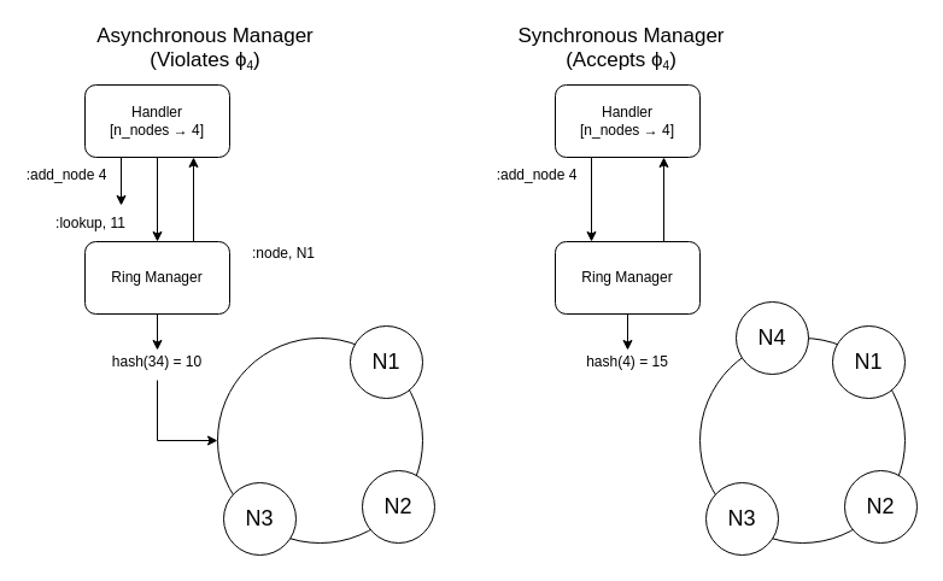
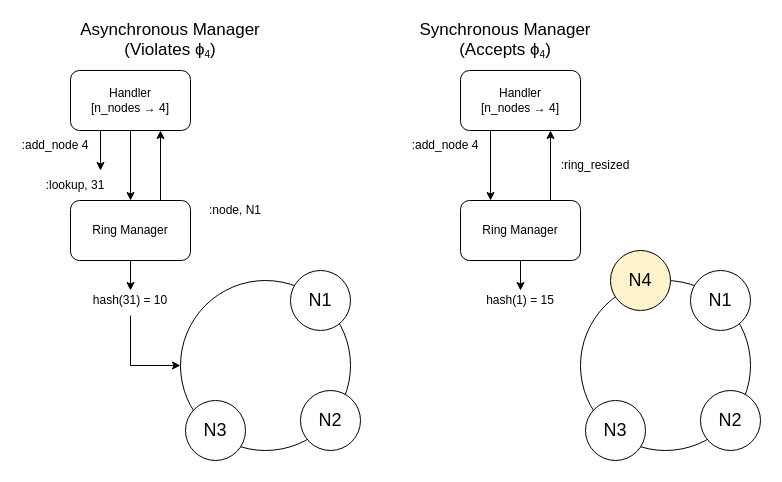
  <mxCell id="0" />
  <mxCell id="1" parent="0" />
  <mxCell id="2" value="" style="ellipse;whiteSpace=wrap;html=1;aspect=fixed;" vertex="1" parent="1"><mxGeometry x="180" y="280" width="170" height="170" as="geometry" /></mxCell>
  <mxCell id="3" value="&lt;font style=&quot;font-size: 18px;&quot;&gt;N1&lt;/font&gt;" style="ellipse;whiteSpace=wrap;html=1;aspect=fixed;" vertex="1" parent="1"><mxGeometry x="290" y="270" width="60" height="60" as="geometry" /></mxCell>
  <mxCell id="4" value="Ring Manager" style="rounded=1;whiteSpace=wrap;html=1;" vertex="1" parent="1"><mxGeometry x="70" y="200" width="120" height="60" as="geometry" /></mxCell>
  <mxCell id="5" value="Handler&lt;div&gt;[n_nodes&amp;nbsp;→ 4]&lt;/div&gt;" style="rounded=1;whiteSpace=wrap;html=1;" vertex="1" parent="1"><mxGeometry x="70" y="70" width="120" height="60" as="geometry" /></mxCell>
  <mxCell id="6" value="" style="endArrow=classic;html=1;rounded=0;exitX=0.25;exitY=1;exitDx=0;exitDy=0;" edge="1" parent="1" source="5"><mxGeometry width="50" height="50" relative="1" as="geometry"><mxPoint x="120" y="350" as="sourcePoint" /><mxPoint x="100" y="170" as="targetPoint" /></mxGeometry></mxCell>
  <mxCell id="7" value=":add_node 4" style="text;html=1;align=center;verticalAlign=middle;whiteSpace=wrap;rounded=0;" vertex="1" parent="1"><mxGeometry x="20" y="130" width="70" height="30" as="geometry" /></mxCell>
  <mxCell id="8" value="" style="endArrow=classic;html=1;rounded=0;entryX=0.5;entryY=0;entryDx=0;entryDy=0;" edge="1" parent="1" target="4"><mxGeometry width="50" height="50" relative="1" as="geometry"><mxPoint x="130" y="130" as="sourcePoint" /><mxPoint x="129.5" y="165" as="targetPoint" /></mxGeometry></mxCell>
- <mxCell id="9" value=":lookup, 11" style="text;html=1;align=center;verticalAlign=middle;whiteSpace=wrap;rounded=0;" vertex="1" parent="1"><mxGeometry x="40" y="170" width="70" height="30" as="geometry" /></mxCell>
+ <mxCell id="9" value=":lookup, 31" style="text;html=1;align=center;verticalAlign=middle;whiteSpace=wrap;rounded=0;" vertex="1" parent="1"><mxGeometry x="40" y="170" width="70" height="30" as="geometry" /></mxCell>
  <mxCell id="10" value="" style="endArrow=classic;html=1;rounded=0;exitX=0.75;exitY=0;exitDx=0;exitDy=0;entryX=0.75;entryY=1;entryDx=0;entryDy=0;" edge="1" parent="1" source="4" target="5"><mxGeometry width="50" height="50" relative="1" as="geometry"><mxPoint x="110" y="360" as="sourcePoint" /><mxPoint x="160" y="310" as="targetPoint" /></mxGeometry></mxCell>
  <mxCell id="11" value=":node, N1" style="text;html=1;align=center;verticalAlign=middle;whiteSpace=wrap;rounded=0;" vertex="1" parent="1"><mxGeometry x="200" y="195" width="70" height="30" as="geometry" /></mxCell>
  <mxCell id="12" value="&lt;font style=&quot;font-size: 18px;&quot;&gt;N2&lt;/font&gt;" style="ellipse;whiteSpace=wrap;html=1;aspect=fixed;" vertex="1" parent="1"><mxGeometry x="300" y="390" width="60" height="60" as="geometry" /></mxCell>
  <mxCell id="13" value="&lt;font style=&quot;font-size: 18px;&quot;&gt;N3&lt;/font&gt;" style="ellipse;whiteSpace=wrap;html=1;aspect=fixed;" vertex="1" parent="1"><mxGeometry x="185" y="400" width="60" height="60" as="geometry" /></mxCell>
  <mxCell id="14" value="" style="endArrow=classic;html=1;rounded=0;exitX=0.5;exitY=1;exitDx=0;exitDy=0;" edge="1" parent="1" source="4"><mxGeometry width="50" height="50" relative="1" as="geometry"><mxPoint x="250" y="330" as="sourcePoint" /><mxPoint x="130" y="290" as="targetPoint" /></mxGeometry></mxCell>
  <mxCell id="15" style="edgeStyle=orthogonalEdgeStyle;rounded=0;orthogonalLoop=1;jettySize=auto;html=1;entryX=0;entryY=0.5;entryDx=0;entryDy=0;" edge="1" parent="1" source="16" target="2"><mxGeometry relative="1" as="geometry"><Array as="points"><mxPoint x="130" y="365" /></Array></mxGeometry></mxCell>
- <mxCell id="16" value="hash(34) = 10" style="text;html=1;align=center;verticalAlign=middle;whiteSpace=wrap;rounded=0;" vertex="1" parent="1"><mxGeometry x="90" y="285" width="80" height="30" as="geometry" /></mxCell>
+ <mxCell id="16" value="hash(31) = 10" style="text;html=1;align=center;verticalAlign=middle;whiteSpace=wrap;rounded=0;" vertex="1" parent="1"><mxGeometry x="90" y="285" width="80" height="30" as="geometry" /></mxCell>
  <mxCell id="17" value="" style="ellipse;whiteSpace=wrap;html=1;aspect=fixed;" vertex="1" parent="1"><mxGeometry x="580" y="280" width="170" height="170" as="geometry" /></mxCell>
  <mxCell id="18" value="&lt;font style=&quot;font-size: 18px;&quot;&gt;N1&lt;/font&gt;" style="ellipse;whiteSpace=wrap;html=1;aspect=fixed;" vertex="1" parent="1"><mxGeometry x="690" y="270" width="60" height="60" as="geometry" /></mxCell>
  <mxCell id="19" value="Ring Manager" style="rounded=1;whiteSpace=wrap;html=1;" vertex="1" parent="1"><mxGeometry x="460" y="200" width="120" height="60" as="geometry" /></mxCell>
  <mxCell id="20" value="Handler&lt;div&gt;[n_nodes&amp;nbsp;→ 4]&lt;/div&gt;" style="rounded=1;whiteSpace=wrap;html=1;" vertex="1" parent="1"><mxGeometry x="460" y="70" width="120" height="60" as="geometry" /></mxCell>
  <mxCell id="21" value="" style="endArrow=classic;html=1;rounded=0;exitX=0.25;exitY=1;exitDx=0;exitDy=0;entryX=0.25;entryY=0;entryDx=0;entryDy=0;" edge="1" parent="1" source="20" target="19"><mxGeometry width="50" height="50" relative="1" as="geometry"><mxPoint x="510" y="350" as="sourcePoint" /><mxPoint x="490" y="170" as="targetPoint" /></mxGeometry></mxCell>
  <mxCell id="22" value=":add_node 4" style="text;html=1;align=center;verticalAlign=middle;whiteSpace=wrap;rounded=0;" vertex="1" parent="1"><mxGeometry x="410" y="130" width="70" height="30" as="geometry" /></mxCell>
  <mxCell id="23" value="" style="endArrow=classic;html=1;rounded=0;exitX=0.75;exitY=0;exitDx=0;exitDy=0;entryX=0.75;entryY=1;entryDx=0;entryDy=0;" edge="1" parent="1" source="19" target="20"><mxGeometry width="50" height="50" relative="1" as="geometry"><mxPoint x="500" y="360" as="sourcePoint" /><mxPoint x="550" y="310" as="targetPoint" /></mxGeometry></mxCell>
+ <mxCell id="24" value=":ring_resized" style="text;html=1;align=center;verticalAlign=middle;whiteSpace=wrap;rounded=0;" vertex="1" parent="1"><mxGeometry x="560" y="150" width="70" height="30" as="geometry" /></mxCell>
  <mxCell id="25" value="&lt;font style=&quot;font-size: 18px;&quot;&gt;N2&lt;/font&gt;" style="ellipse;whiteSpace=wrap;html=1;aspect=fixed;" vertex="1" parent="1"><mxGeometry x="700" y="390" width="60" height="60" as="geometry" /></mxCell>
  <mxCell id="26" value="&lt;font style=&quot;font-size: 18px;&quot;&gt;N3&lt;/font&gt;" style="ellipse;whiteSpace=wrap;html=1;aspect=fixed;" vertex="1" parent="1"><mxGeometry x="585" y="400" width="60" height="60" as="geometry" /></mxCell>
  <mxCell id="27" value="" style="endArrow=classic;html=1;rounded=0;exitX=0.5;exitY=1;exitDx=0;exitDy=0;" edge="1" parent="1" source="19"><mxGeometry width="50" height="50" relative="1" as="geometry"><mxPoint x="640" y="330" as="sourcePoint" /><mxPoint x="520" y="290" as="targetPoint" /></mxGeometry></mxCell>
- <mxCell id="28" value="hash(4) = 15" style="text;html=1;align=center;verticalAlign=middle;whiteSpace=wrap;rounded=0;" vertex="1" parent="1"><mxGeometry x="480" y="285" width="80" height="30" as="geometry" /></mxCell>
- <mxCell id="29" value="&lt;font style=&quot;font-size: 18px;&quot;&gt;N4&lt;/font&gt;" style="ellipse;whiteSpace=wrap;html=1;aspect=fixed;" vertex="1" parent="1"><mxGeometry x="610" y="250" width="60" height="60" as="geometry" /></mxCell>
+ <mxCell id="28" value="hash(1) = 15" style="text;html=1;align=center;verticalAlign=middle;whiteSpace=wrap;rounded=0;" vertex="1" parent="1"><mxGeometry x="480" y="285" width="80" height="30" as="geometry" /></mxCell>
+ <mxCell id="29" value="&lt;font style=&quot;font-size: 18px;&quot;&gt;N4&lt;/font&gt;" style="ellipse;whiteSpace=wrap;html=1;aspect=fixed;fillColor=#fff2cc;" vertex="1" parent="1"><mxGeometry x="610" y="250" width="60" height="60" as="geometry" /></mxCell>
  <mxCell id="30" value="&lt;span style=&quot;font-size: 17px;&quot;&gt;Asynchronous Manager&lt;/span&gt;&lt;div&gt;&lt;span style=&quot;font-size: 17px;&quot;&gt;(Violates&lt;/span&gt;&lt;span style=&quot;background-color: initial; font-size: 17px;&quot;&gt;&amp;nbsp;ϕ&lt;/span&gt;&lt;sub style=&quot;background-color: initial;&quot;&gt;4&lt;/sub&gt;&lt;span style=&quot;font-size: 17px; background-color: initial;&quot;&gt;)&lt;/span&gt;&lt;/div&gt;" style="text;html=1;align=center;verticalAlign=middle;whiteSpace=wrap;rounded=0;" vertex="1" parent="1"><mxGeometry x="65" y="20" width="210" height="40" as="geometry" /></mxCell>
- <mxCell id="31" value="&lt;span style=&quot;font-size: 17px;&quot;&gt;Synchronous Manager&lt;/span&gt;&lt;div&gt;&lt;span style=&quot;font-size: 17px;&quot;&gt;(Accepts&lt;/span&gt;&lt;span style=&quot;background-color: initial; font-size: 17px;&quot;&gt;&amp;nbsp;ϕ&lt;/span&gt;&lt;sub style=&quot;background-color: initial;&quot;&gt;4&lt;/sub&gt;&lt;span style=&quot;font-size: 17px; background-color: initial;&quot;&gt;)&lt;/span&gt;&lt;/div&gt;" style="text;html=1;align=center;verticalAlign=middle;whiteSpace=wrap;rounded=0;" vertex="1" parent="1"><mxGeometry x="410" y="20" width="210" height="40" as="geometry" /></mxCell>
+ <mxCell id="31" value="&lt;span style=&quot;font-size: 17px;&quot;&gt;Synchronous Manager&lt;/span&gt;&lt;div&gt;&lt;span style=&quot;font-size: 17px;&quot;&gt;(Accepts&lt;/span&gt;&lt;span style=&quot;background-color: initial; font-size: 17px;&quot;&gt;&amp;nbsp;ϕ&lt;/span&gt;&lt;sub style=&quot;background-color: initial;&quot;&gt;4&lt;/sub&gt;&lt;span style=&quot;font-size: 17px; background-color: initial;&quot;&gt;)&lt;/span&gt;&lt;/div&gt;" style="text;html=1;align=center;verticalAlign=middle;whiteSpace=wrap;rounded=0;" vertex="1" parent="1"><mxGeometry x="400" y="20" width="210" height="40" as="geometry" /></mxCell>
